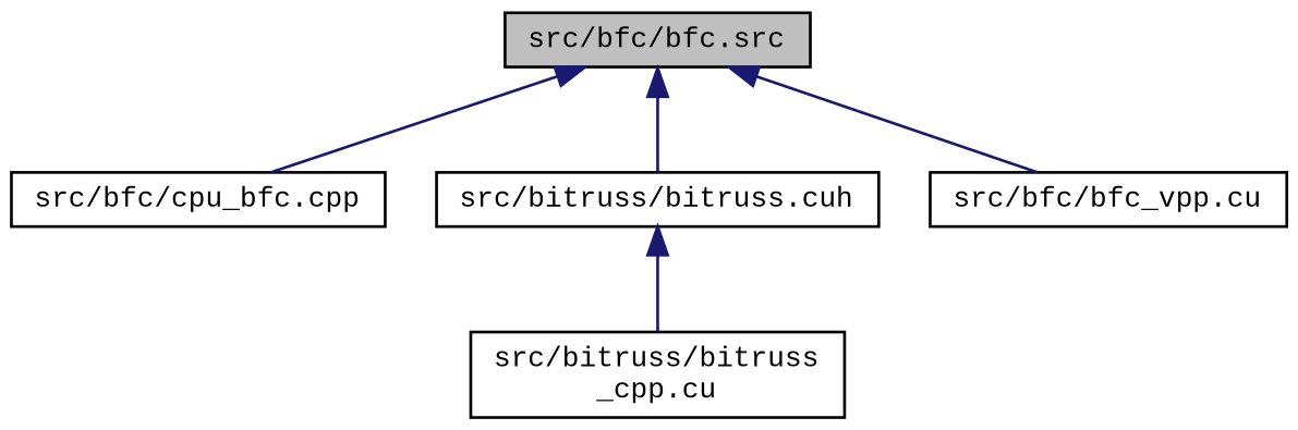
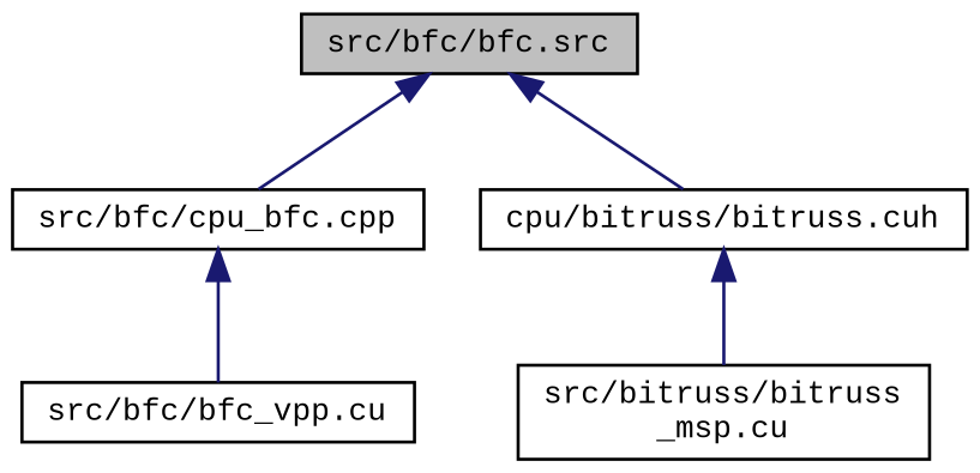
  digraph {
    fontname="Liberation Mono"
    node [color=black fillcolor=white fontname="Liberation Mono" fontsize=10 shape=record style=filled]
    edge [color=midnightblue dir=back fontname="Liberation Mono" fontsize=10 labelfontname=Helvetica labelfontsize=10 style=solid]
    n1 [fillcolor=grey75 fontcolor=black height=0.2 label="src/bfc/bfc.src" width=0.4]
    n2 [height=0.2 label="src/bfc/cpu_bfc.cpp" width=0.4]
-   n3 [height=0.2 label="src/bitruss/bitruss.cuh" width=0.4]
+   n3 [height=0.2 label="cpu/bitruss/bitruss.cuh" width=0.4]
    n4 [height=0.2 label="src/bfc/bfc_vpp.cu" width=0.4]
-   n5 [height=0.2 label="src/bitruss/bitruss\l_cpp.cu" width=0.4]
+   n5 [height=0.2 label="src/bitruss/bitruss\l_msp.cu" width=0.4]
    n1 -> n2
    n1 -> n3
-   n1 -> n4
+   n2 -> n4
    n3 -> n5
  }
